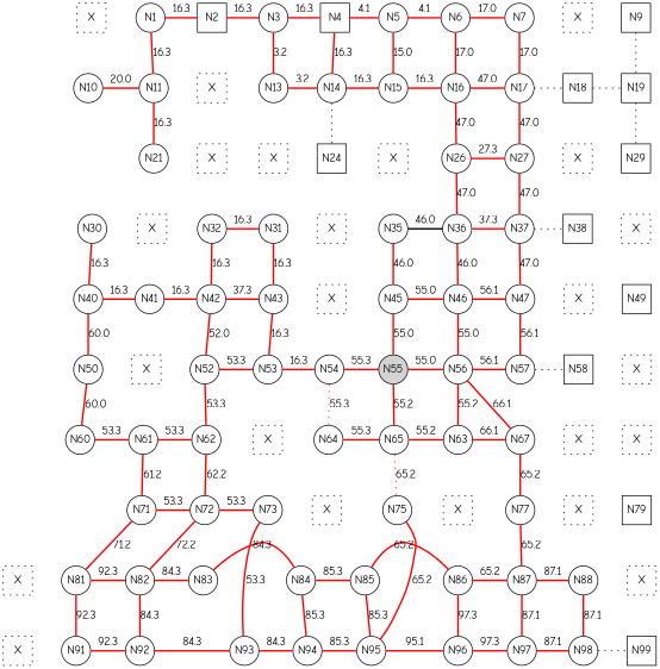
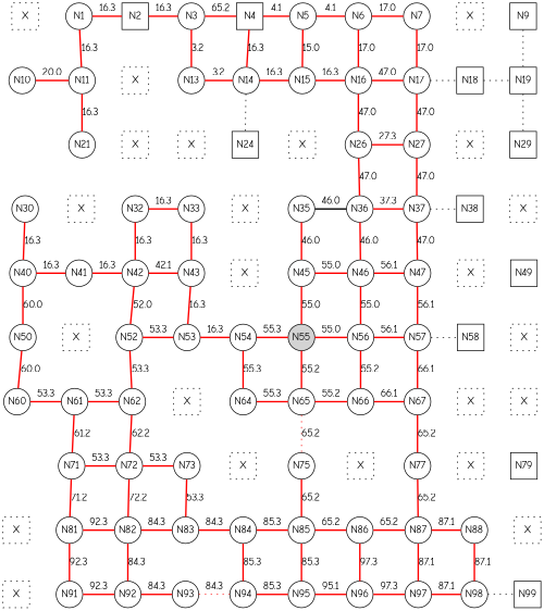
  digraph {
    fontname="Comic Neue"
    node [fixedsize=true fontname="Comic Neue" shape=circle]
    edge [dir=none fontname="Comic Neue" style=bold color=red]
    n1 [label=X shape=square style=dotted]
    N1
    N2 [shape=square]
    N3
    N4 [shape=square]
    N5
    N6
    N7
    n9 [label=X shape=square style=dotted]
    N9 [shape=square]
    N10
    N11
    n13 [label=X shape=square style=dotted]
    N13
    N14
    N15
    N16
    N17
    N18 [shape=square]
    N19 [shape=square]
    N21
    n22 [label=X shape=square style=dotted]
    n23 [label=X shape=square style=dotted]
    N24 [shape=square]
    n25 [label=X shape=square style=dotted]
    N26
    N27
    n28 [label=X shape=square style=dotted]
    N29 [shape=square]
    N30
    n31 [label=X shape=square style=dotted]
    N32
-   N33 [label=N31]
+   N33
    n34 [label=X shape=square style=dotted]
    N35
    N36
    N37
    N38 [shape=square]
    n39 [label=X shape=square style=dotted]
    N40
    N41
    N42
    N43
    n44 [label=X shape=square style=dotted]
    N45
    N46
    N47
    n48 [label=X shape=square style=dotted]
    N49 [shape=square]
    N50
    n51 [label=X shape=square style=dotted]
    N52
    N53
    N54
    N55 [style=filled]
    N56
    N57
    N58 [shape=square]
    n59 [label=X shape=square style=dotted]
    N60
    N61
    N62
    n63 [label=X shape=square style=dotted]
    N64
    N65
-   N66 [label=N63]
+   N66
    N67
    n68 [label=X shape=square style=dotted]
    n69 [label=X shape=square style=dotted]
    N71
    N72
    N73
    n73 [label=X shape=square style=dotted]
    N75
    n75 [label=X shape=square style=dotted]
    N77
    n77 [label=X shape=square style=dotted]
    N79 [shape=square]
    n79 [label=X shape=square style=dotted]
    N81
    N82
    N83
    N84
    N85
    N86
    N87
    N88
    n88 [label=X shape=square style=dotted]
    n89 [label=X shape=square style=dotted]
    N91
    N92
    N93
    N94
    N95
    N96
    N97
    N98
    N99 [shape=square]
    subgraph sub_1 {
      rank=same
      n1
      N1
      N2
      N3
      N4
      N5
      N6
      N7
      n9
      N9
    }
    subgraph sub_2 {
      rank=same
      N10
      N11
      n13
      N13
      N14
      N15
      N16
      N17
      N18
      N19
    }
    subgraph sub_3 {
      rank=same
      N21
      n22
      n23
      N24
      n25
      N26
      N27
      n28
      N29
    }
    subgraph sub_4 {
      rank=same
      N30
      n31
      N32
      N33
      n34
      N35
      N36
      N37
      N38
      n39
    }
    subgraph sub_5 {
      rank=same
      N40
      N41
      N42
      N43
      n44
      N45
      N46
      N47
      n48
      N49
    }
    subgraph sub_6 {
      rank=same
      N50
      n51
      N52
      N53
      N54
      N55
      N56
      N57
      N58
      n59
    }
    subgraph sub_7 {
      rank=same
      N60
      N61
      N62
      n63
      N64
      N65
      N66
      N67
      n68
      n69
    }
    subgraph sub_8 {
      rank=same
      N71
      N72
      N73
      n73
      N75
      n75
      N77
      n77
      N79
    }
    subgraph sub_9 {
      rank=same
      n79
      N81
      N82
      N83
      N84
      N85
      N86
      N87
      N88
      n88
    }
    subgraph sub_10 {
      rank=same
      n89
      N91
      N92
      N93
      N94
      N95
      N96
      N97
      N98
      N99
    }
    n1 -> N1 [label=" " style=invis color=""]
    n1 -> N10 [label=" " style=invis color=""]
    N1 -> N2 [label=16.3]
    N1 -> N11 [label=16.3]
    N2 -> N3 [label=16.3]
    N2 -> n13 [label=" " style=invis color=""]
-   N3 -> N4 [label=16.3]
+   N3 -> N4 [label=65.2]
    N3 -> N13 [label=3.2]
    N4 -> N5 [label=4.1]
    N4 -> N14 [label=16.3]
    N5 -> N6 [label=4.1]
    N5 -> N15 [label=15.0]
    N6 -> N7 [label=17.0]
    N6 -> N16 [label=17.0]
    N7 -> n9 [label=" " style=invis color=""]
    N7 -> N17 [label=17.0]
    n9 -> N9 [label=" " style=invis color=""]
    n9 -> N18 [label=" " style=invis color=""]
    N9 -> N19 [style=dotted color=""]
    N10 -> N11 [label=20.0]
    N11 -> n13 [label=" " style=invis color=""]
    N11 -> N21 [label=16.3]
    n13 -> N13 [label=" " style=invis color=""]
    n13 -> n22 [label=" " style=invis color=""]
    N13 -> N14 [label=3.2]
    N13 -> n23 [label=" " style=invis color=""]
    N14 -> N15 [label=16.3]
    N14 -> N24 [style=dotted color=""]
    N15 -> N16 [label=16.3]
    N15 -> n25 [label=" " style=invis color=""]
    N16 -> N17 [label=47.0]
    N16 -> N26 [label=47.0]
    N17 -> N18 [style=dotted color=""]
    N17 -> N27 [label=47.0]
    N18 -> N19 [style=dotted color=""]
    N18 -> n28 [label=" " style=invis color=""]
    N19 -> N29 [style=dotted color=""]
    N21 -> n22 [label=" " style=invis color=""]
    N21 -> n31 [label=" " style=invis color=""]
    n22 -> n23 [label=" " style=invis color=""]
    n22 -> N32 [label=" " style=invis color=""]
    n23 -> N24 [label=" " style=invis color=""]
    n23 -> N33 [label=" " style=invis color=""]
    N24 -> n25 [label=" " style=invis color=""]
    N24 -> n34 [label=" " style=invis color=""]
    n25 -> N26 [label=" " style=invis color=""]
    n25 -> N35 [label=" " style=invis color=""]
    N26 -> N27 [label=27.3]
    N26 -> N36 [label=47.0]
    N27 -> n28 [label=" " style=invis color=""]
    N27 -> N37 [label=47.0]
    n28 -> N29 [label=" " style=invis color=""]
    n28 -> N38 [label=" " style=invis color=""]
    N29 -> n39 [label=" " style=invis color=""]
    N30 -> n31 [label=" " style=invis color=""]
    N30 -> N40 [label=16.3]
    n31 -> N32 [label=" " style=invis color=""]
    n31 -> N41 [label=" " style=invis color=""]
    N32 -> N33 [label=16.3]
    N32 -> N42 [label=16.3]
    N33 -> n34 [label=" " style=invis color=""]
    N33 -> N43 [label=16.3]
    n34 -> N35 [label=" " style=invis color=""]
    n34 -> n44 [label=" " style=invis color=""]
    N35 -> N36 [color=black label=46.0]
    N35 -> N45 [label=46.0]
    N36 -> N37 [label=37.3]
    N36 -> N46 [label=46.0]
    N37 -> N38 [style=dotted color=""]
    N37 -> N47 [label=47.0]
    N38 -> n39 [label=" " style=invis color=""]
    N38 -> n48 [label=" " style=invis color=""]
    n39 -> N49 [label=" " style=invis color=""]
    N40 -> N41 [label=16.3]
    N40 -> N50 [label=60.0]
    N41 -> N42 [label=16.3]
    N41 -> n51 [label=" " style=invis color=""]
-   N42 -> N43 [label=37.3]
+   N42 -> N43 [label=42.1]
    N42 -> N52 [label=52.0]
    N43 -> n44 [label=" " style=invis color=""]
    N43 -> N53 [label=16.3]
    n44 -> N45 [label=" " style=invis color=""]
    n44 -> N54 [label=" " style=invis color=""]
    N45 -> N46 [label=55.0]
    N45 -> N55 [label=55.0]
    N46 -> N47 [label=56.1]
    N46 -> N56 [label=55.0]
    N47 -> n48 [label=" " style=invis color=""]
    N47 -> N57 [label=56.1]
    n48 -> N49 [label=" " style=invis color=""]
    n48 -> N58 [label=" " style=invis color=""]
    N49 -> n59 [label=" " style=invis color=""]
    N50 -> n51 [label=" " style=invis color=""]
    N50 -> N60 [label=60.0]
    n51 -> N52 [label=" " style=invis color=""]
    n51 -> N61 [label=" " style=invis color=""]
    N52 -> N53 [label=53.3]
    N52 -> N62 [label=53.3]
    N53 -> N54 [label=16.3]
    N53 -> n63 [label=" " style=invis color=""]
    N54 -> N55 [label=55.3]
-   N54 -> N64 [label=55.3 style=dotted]
+   N54 -> N64 [label=55.3]
    N55 -> N56 [label=55.0]
    N55 -> N65 [label=55.2]
    N56 -> N57 [label=56.1]
    N56 -> N66 [label=55.2]
    N57 -> N58 [style=dotted color=""]
-   N56 -> N67 [label=66.1]
+   N57 -> N67 [label=66.1]
    N58 -> n59 [label=" " style=invis color=""]
    N58 -> n68 [label=" " style=invis color=""]
    n59 -> n69 [label=" " style=invis color=""]
    N60 -> N61 [label=53.3]
    N61 -> N62 [label=53.3]
    N61 -> N71 [label=61.2]
    N62 -> n63 [label=" " style=invis color=""]
    N62 -> N72 [label=62.2]
    n63 -> N64 [label=" " style=invis color=""]
    n63 -> N73 [label=" " style=invis color=""]
    N64 -> N65 [label=55.3]
    N64 -> n73 [label=" " style=invis color=""]
    N65 -> N66 [label=55.2]
    N65 -> N75 [label=65.2 style=dotted]
    N66 -> N67 [label=66.1]
    N66 -> n75 [label=" " style=invis color=""]
    N67 -> n68 [label=" " style=invis color=""]
    N67 -> N77 [label=65.2]
    n68 -> n69 [label=" " style=invis color=""]
    n68 -> n77 [label=" " style=invis color=""]
    n69 -> N79 [label=" " style=invis color=""]
    N71 -> N72 [label=53.3]
    N71 -> N81 [label=71.2]
    N72 -> N73 [label=53.3]
    N72 -> N82 [label=72.2]
    N73 -> n73 [label=" " style=invis color=""]
-   N73 -> N93 [label=53.3]
+   N73 -> N83 [label=53.3]
    n73 -> N75 [label=" " style=invis color=""]
    n73 -> N84 [label=" " style=invis color=""]
    N75 -> n75 [label=" " style=invis color=""]
-   N75 -> N95 [label=65.2]
+   N75 -> N85 [label=65.2]
    n75 -> N77 [label=" " style=invis color=""]
    n75 -> N86 [label=" " style=invis color=""]
    N77 -> n77 [label=" " style=invis color=""]
    N77 -> N87 [label=65.2]
    n77 -> N79 [label=" " style=invis color=""]
    n77 -> N88 [label=" " style=invis color=""]
    N79 -> n88 [label=" " style=invis color=""]
    n79 -> N81 [label=" " style=invis color=""]
    n79 -> n89 [label=" " style=invis color=""]
    N81 -> N82 [label=92.3]
    N81 -> N91 [label=92.3]
    N82 -> N83 [label=84.3]
    N82 -> N92 [label=84.3]
    N83 -> N84 [label=84.3]
    N84 -> N85 [label=85.3]
    N84 -> N94 [label=85.3]
    N85 -> N86 [label=65.2]
    N85 -> N95 [label=85.3]
    N86 -> N87 [label=65.2]
    N86 -> N96 [label=97.3]
    N87 -> N88 [label=87.1]
    N87 -> N97 [label=87.1]
    N88 -> n88 [label=" " style=invis color=""]
    N88 -> N98 [label=87.1]
    n88 -> N99 [label=" " style=invis color=""]
    n89 -> N91 [label=" " style=invis color=""]
    N91 -> N92 [label=92.3]
    N92 -> N93 [label=84.3]
-   N93 -> N94 [label=84.3]
+   N93 -> N94 [label=84.3 style=dotted]
    N94 -> N95 [label=85.3]
    N95 -> N96 [label=95.1]
    N96 -> N97 [label=97.3]
    N97 -> N98 [label=87.1]
    N98 -> N99 [style=dotted color=""]
  }
